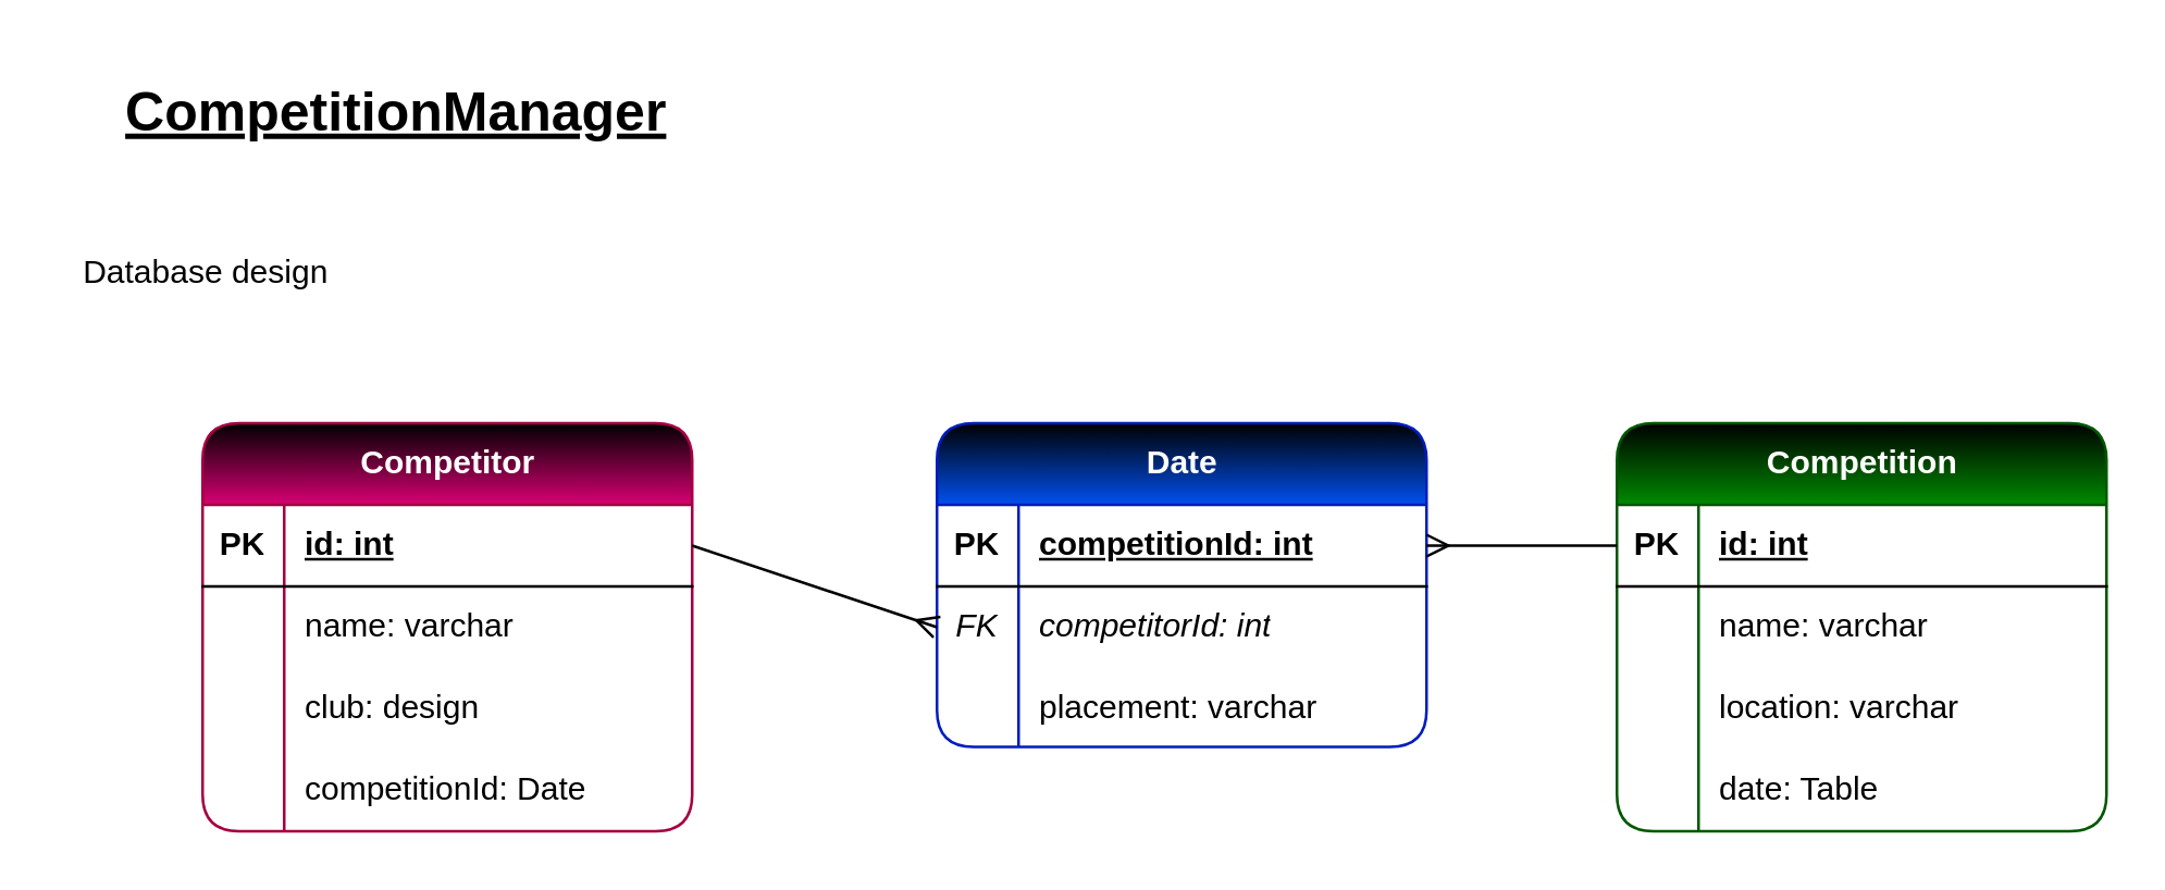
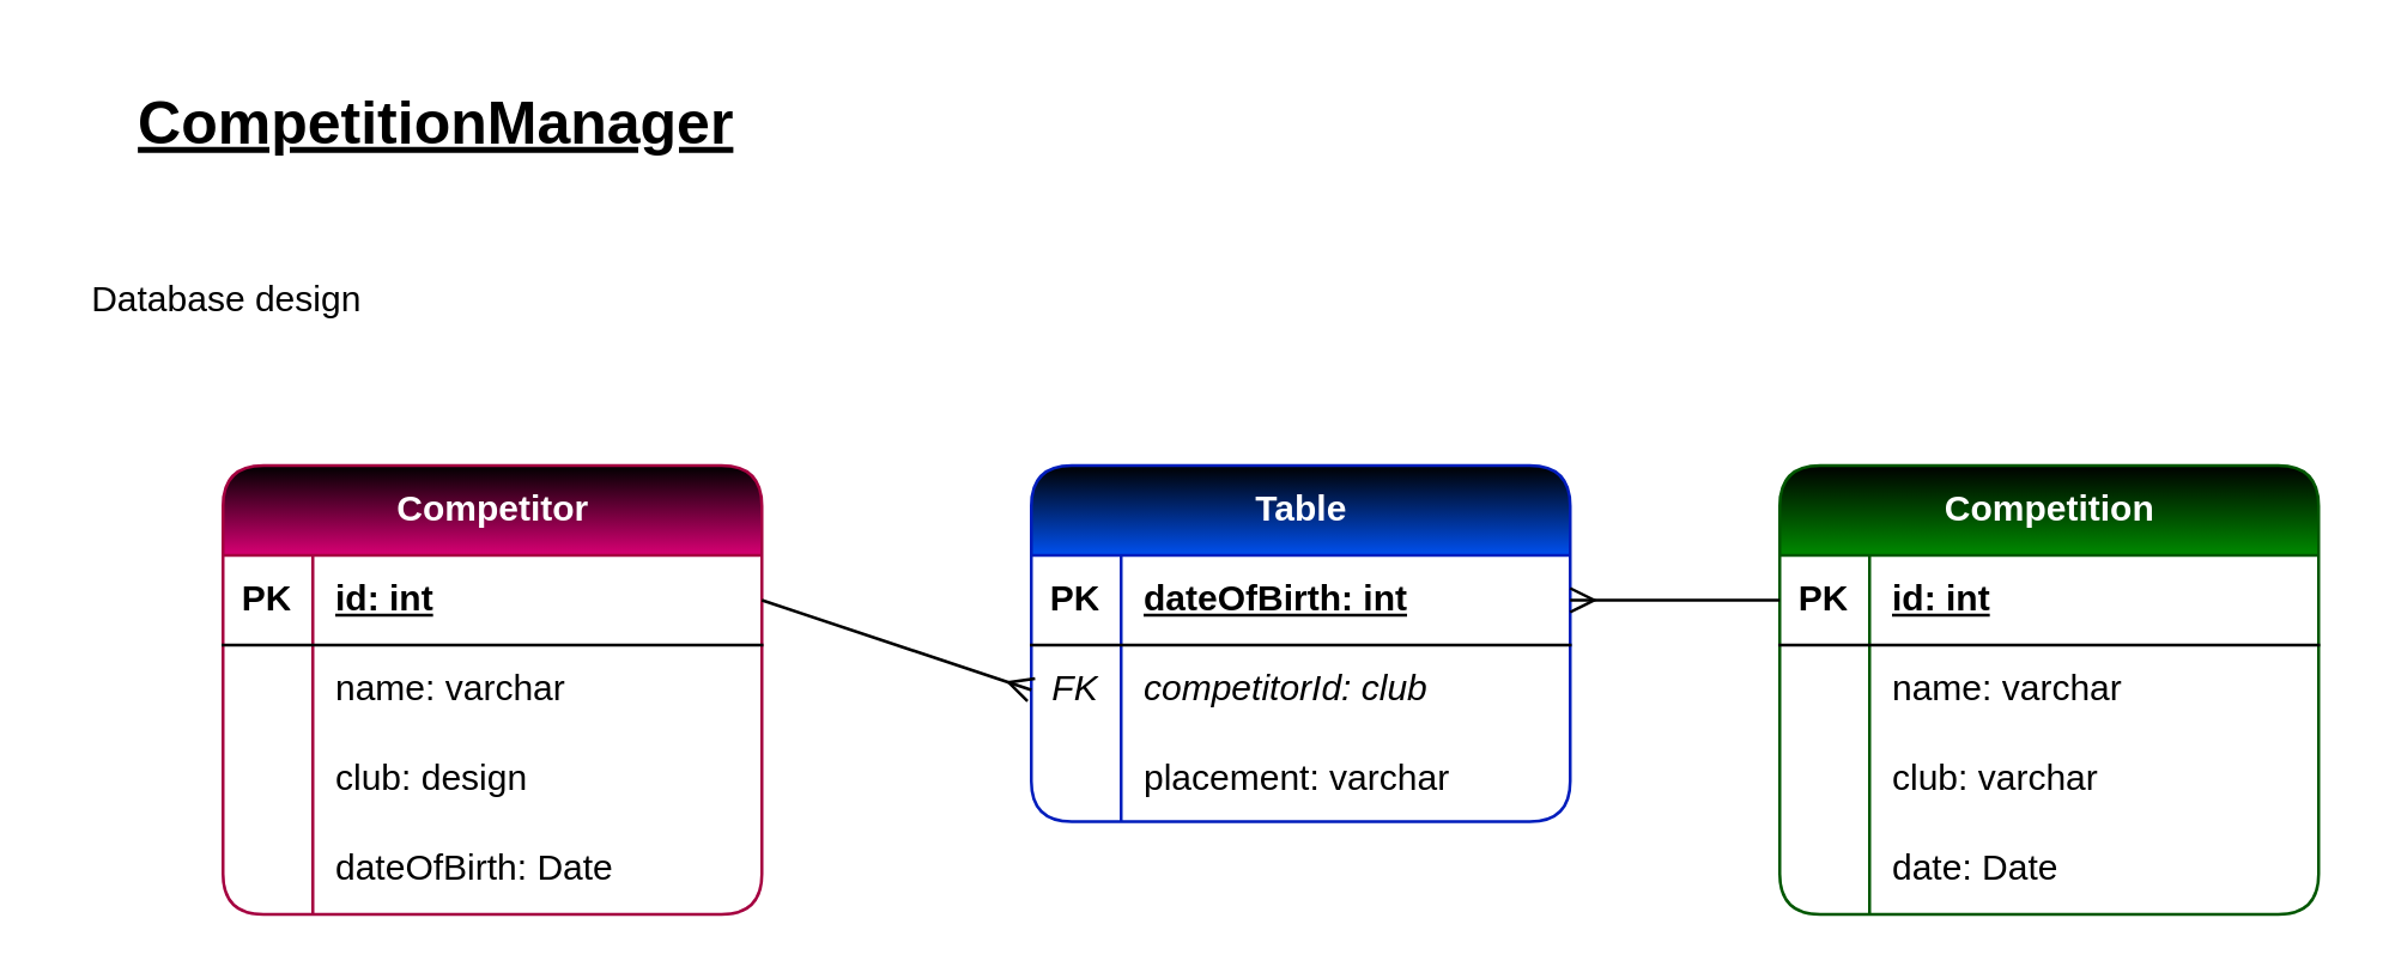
  <mxCell id="0" />
  <mxCell id="1" parent="0" />
  <mxCell id="2" value="CompetitionManager" style="text;html=1;align=center;verticalAlign=middle;resizable=0;points=[];autosize=1;strokeColor=none;fillColor=none;fontSize=20;rounded=1;fontStyle=5" parent="1" vertex="1"><mxGeometry x="35" y="20" width="220" height="40" as="geometry" /></mxCell>
  <mxCell id="3" value="Competitor" style="shape=table;startSize=30;container=1;collapsible=1;childLayout=tableLayout;fixedRows=1;rowLines=0;fontStyle=1;align=center;resizeLast=1;html=1;rounded=1;shadow=0;fillColor=#d80073;fontColor=#ffffff;strokeColor=#A50040;swimlaneFillColor=none;gradientColor=default;gradientDirection=north;" vertex="1" parent="1"><mxGeometry x="74" y="155" width="180" height="150" as="geometry" /></mxCell>
  <mxCell id="4" value="" style="shape=tableRow;horizontal=0;startSize=0;swimlaneHead=0;swimlaneBody=0;fillColor=none;collapsible=0;dropTarget=0;points=[[0,0.5],[1,0.5]];portConstraint=eastwest;top=0;left=0;right=0;bottom=1;" vertex="1" parent="3"><mxGeometry y="30" width="180" height="30" as="geometry" /></mxCell>
  <mxCell id="5" value="PK" style="shape=partialRectangle;connectable=0;fillColor=none;top=0;left=0;bottom=0;right=0;fontStyle=1;overflow=hidden;whiteSpace=wrap;html=1;" vertex="1" parent="4"><mxGeometry width="30" height="30" as="geometry"><mxRectangle width="30" height="30" as="alternateBounds" /></mxGeometry></mxCell>
  <mxCell id="6" value="id: int" style="shape=partialRectangle;connectable=0;fillColor=none;top=0;left=0;bottom=0;right=0;align=left;spacingLeft=6;fontStyle=5;overflow=hidden;whiteSpace=wrap;html=1;" vertex="1" parent="4"><mxGeometry x="30" width="150" height="30" as="geometry"><mxRectangle width="150" height="30" as="alternateBounds" /></mxGeometry></mxCell>
  <mxCell id="7" value="" style="shape=tableRow;horizontal=0;startSize=0;swimlaneHead=0;swimlaneBody=0;fillColor=none;collapsible=0;dropTarget=0;points=[[0,0.5],[1,0.5]];portConstraint=eastwest;top=0;left=0;right=0;bottom=0;" vertex="1" parent="3"><mxGeometry y="60" width="180" height="30" as="geometry" /></mxCell>
  <mxCell id="8" value="" style="shape=partialRectangle;connectable=0;fillColor=none;top=0;left=0;bottom=0;right=0;editable=1;overflow=hidden;whiteSpace=wrap;html=1;" vertex="1" parent="7"><mxGeometry width="30" height="30" as="geometry"><mxRectangle width="30" height="30" as="alternateBounds" /></mxGeometry></mxCell>
  <mxCell id="9" value="name: varchar" style="shape=partialRectangle;connectable=0;fillColor=none;top=0;left=0;bottom=0;right=0;align=left;spacingLeft=6;overflow=hidden;whiteSpace=wrap;html=1;" vertex="1" parent="7"><mxGeometry x="30" width="150" height="30" as="geometry"><mxRectangle width="150" height="30" as="alternateBounds" /></mxGeometry></mxCell>
  <mxCell id="10" value="" style="shape=tableRow;horizontal=0;startSize=0;swimlaneHead=0;swimlaneBody=0;fillColor=none;collapsible=0;dropTarget=0;points=[[0,0.5],[1,0.5]];portConstraint=eastwest;top=0;left=0;right=0;bottom=0;" vertex="1" parent="3"><mxGeometry y="90" width="180" height="30" as="geometry" /></mxCell>
  <mxCell id="11" value="" style="shape=partialRectangle;connectable=0;fillColor=none;top=0;left=0;bottom=0;right=0;editable=1;overflow=hidden;whiteSpace=wrap;html=1;" vertex="1" parent="10"><mxGeometry width="30" height="30" as="geometry"><mxRectangle width="30" height="30" as="alternateBounds" /></mxGeometry></mxCell>
  <mxCell id="12" value="club: design" style="shape=partialRectangle;connectable=0;fillColor=none;top=0;left=0;bottom=0;right=0;align=left;spacingLeft=6;overflow=hidden;whiteSpace=wrap;html=1;" vertex="1" parent="10"><mxGeometry x="30" width="150" height="30" as="geometry"><mxRectangle width="150" height="30" as="alternateBounds" /></mxGeometry></mxCell>
  <mxCell id="13" value="" style="shape=tableRow;horizontal=0;startSize=0;swimlaneHead=0;swimlaneBody=0;fillColor=none;collapsible=0;dropTarget=0;points=[[0,0.5],[1,0.5]];portConstraint=eastwest;top=0;left=0;right=0;bottom=0;" vertex="1" parent="3"><mxGeometry y="120" width="180" height="30" as="geometry" /></mxCell>
  <mxCell id="14" value="" style="shape=partialRectangle;connectable=0;fillColor=none;top=0;left=0;bottom=0;right=0;editable=1;overflow=hidden;whiteSpace=wrap;html=1;" vertex="1" parent="13"><mxGeometry width="30" height="30" as="geometry"><mxRectangle width="30" height="30" as="alternateBounds" /></mxGeometry></mxCell>
- <mxCell id="15" value="competitionId: Date" style="shape=partialRectangle;connectable=0;fillColor=none;top=0;left=0;bottom=0;right=0;align=left;spacingLeft=6;overflow=hidden;whiteSpace=wrap;html=1;" vertex="1" parent="13"><mxGeometry x="30" width="150" height="30" as="geometry"><mxRectangle width="150" height="30" as="alternateBounds" /></mxGeometry></mxCell>
- <mxCell id="16" value="Date" style="shape=table;startSize=30;container=1;collapsible=1;childLayout=tableLayout;fixedRows=1;rowLines=0;fontStyle=1;align=center;resizeLast=1;html=1;rounded=1;shadow=0;fillColor=#0050ef;fontColor=#ffffff;strokeColor=#001DBC;swimlaneFillColor=none;gradientColor=default;gradientDirection=north;" vertex="1" parent="1"><mxGeometry x="344" y="155" width="180" height="119" as="geometry" /></mxCell>
+ <mxCell id="15" value="dateOfBirth: Date" style="shape=partialRectangle;connectable=0;fillColor=none;top=0;left=0;bottom=0;right=0;align=left;spacingLeft=6;overflow=hidden;whiteSpace=wrap;html=1;" vertex="1" parent="13"><mxGeometry x="30" width="150" height="30" as="geometry"><mxRectangle width="150" height="30" as="alternateBounds" /></mxGeometry></mxCell>
+ <mxCell id="16" value="Table" style="shape=table;startSize=30;container=1;collapsible=1;childLayout=tableLayout;fixedRows=1;rowLines=0;fontStyle=1;align=center;resizeLast=1;html=1;rounded=1;shadow=0;fillColor=#0050ef;fontColor=#ffffff;strokeColor=#001DBC;swimlaneFillColor=none;gradientColor=default;gradientDirection=north;" vertex="1" parent="1"><mxGeometry x="344" y="155" width="180" height="119" as="geometry" /></mxCell>
  <mxCell id="17" value="" style="shape=tableRow;horizontal=0;startSize=0;swimlaneHead=0;swimlaneBody=0;fillColor=none;collapsible=0;dropTarget=0;points=[[0,0.5],[1,0.5]];portConstraint=eastwest;top=0;left=0;right=0;bottom=1;" vertex="1" parent="16"><mxGeometry y="30" width="180" height="30" as="geometry" /></mxCell>
  <mxCell id="18" value="PK" style="shape=partialRectangle;connectable=0;fillColor=none;top=0;left=0;bottom=0;right=0;fontStyle=1;overflow=hidden;whiteSpace=wrap;html=1;" vertex="1" parent="17"><mxGeometry width="30" height="30" as="geometry"><mxRectangle width="30" height="30" as="alternateBounds" /></mxGeometry></mxCell>
- <mxCell id="19" value="competitionId: int" style="shape=partialRectangle;connectable=0;fillColor=none;top=0;left=0;bottom=0;right=0;align=left;spacingLeft=6;fontStyle=5;overflow=hidden;whiteSpace=wrap;html=1;" vertex="1" parent="17"><mxGeometry x="30" width="150" height="30" as="geometry"><mxRectangle width="150" height="30" as="alternateBounds" /></mxGeometry></mxCell>
+ <mxCell id="19" value="dateOfBirth: int" style="shape=partialRectangle;connectable=0;fillColor=none;top=0;left=0;bottom=0;right=0;align=left;spacingLeft=6;fontStyle=5;overflow=hidden;whiteSpace=wrap;html=1;" vertex="1" parent="17"><mxGeometry x="30" width="150" height="30" as="geometry"><mxRectangle width="150" height="30" as="alternateBounds" /></mxGeometry></mxCell>
  <mxCell id="20" value="" style="shape=tableRow;horizontal=0;startSize=0;swimlaneHead=0;swimlaneBody=0;fillColor=none;collapsible=0;dropTarget=0;points=[[0,0.5],[1,0.5]];portConstraint=eastwest;top=0;left=0;right=0;bottom=0;" vertex="1" parent="16"><mxGeometry y="60" width="180" height="30" as="geometry" /></mxCell>
  <mxCell id="21" value="FK" style="shape=partialRectangle;connectable=0;fillColor=none;top=0;left=0;bottom=0;right=0;fontStyle=2;overflow=hidden;whiteSpace=wrap;html=1;" vertex="1" parent="20"><mxGeometry width="30" height="30" as="geometry"><mxRectangle width="30" height="30" as="alternateBounds" /></mxGeometry></mxCell>
- <mxCell id="22" value="competitorId: int" style="shape=partialRectangle;connectable=0;fillColor=none;top=0;left=0;bottom=0;right=0;align=left;spacingLeft=6;fontStyle=2;overflow=hidden;whiteSpace=wrap;html=1;" vertex="1" parent="20"><mxGeometry x="30" width="150" height="30" as="geometry"><mxRectangle width="150" height="30" as="alternateBounds" /></mxGeometry></mxCell>
+ <mxCell id="22" value="competitorId: club" style="shape=partialRectangle;connectable=0;fillColor=none;top=0;left=0;bottom=0;right=0;align=left;spacingLeft=6;fontStyle=2;overflow=hidden;whiteSpace=wrap;html=1;" vertex="1" parent="20"><mxGeometry x="30" width="150" height="30" as="geometry"><mxRectangle width="150" height="30" as="alternateBounds" /></mxGeometry></mxCell>
  <mxCell id="23" value="" style="shape=tableRow;horizontal=0;startSize=0;swimlaneHead=0;swimlaneBody=0;fillColor=none;collapsible=0;dropTarget=0;points=[[0,0.5],[1,0.5]];portConstraint=eastwest;top=0;left=0;right=0;bottom=0;" vertex="1" parent="16"><mxGeometry y="90" width="180" height="29" as="geometry" /></mxCell>
  <mxCell id="24" value="" style="shape=partialRectangle;connectable=0;fillColor=none;top=0;left=0;bottom=0;right=0;editable=1;overflow=hidden;whiteSpace=wrap;html=1;" vertex="1" parent="23"><mxGeometry width="30" height="29" as="geometry"><mxRectangle width="30" height="29" as="alternateBounds" /></mxGeometry></mxCell>
  <mxCell id="25" value="placement: varchar" style="shape=partialRectangle;connectable=0;fillColor=none;top=0;left=0;bottom=0;right=0;align=left;spacingLeft=6;overflow=hidden;whiteSpace=wrap;html=1;" vertex="1" parent="23"><mxGeometry x="30" width="150" height="29" as="geometry"><mxRectangle width="150" height="29" as="alternateBounds" /></mxGeometry></mxCell>
  <mxCell id="26" value="Competition" style="shape=table;startSize=30;container=1;collapsible=1;childLayout=tableLayout;fixedRows=1;rowLines=0;fontStyle=1;align=center;resizeLast=1;html=1;rounded=1;shadow=0;fillColor=#008a00;fontColor=#ffffff;strokeColor=#005700;swimlaneFillColor=none;gradientColor=default;gradientDirection=north;" vertex="1" parent="1"><mxGeometry x="594" y="155" width="180" height="150" as="geometry" /></mxCell>
  <mxCell id="27" value="" style="shape=tableRow;horizontal=0;startSize=0;swimlaneHead=0;swimlaneBody=0;fillColor=none;collapsible=0;dropTarget=0;points=[[0,0.5],[1,0.5]];portConstraint=eastwest;top=0;left=0;right=0;bottom=1;" vertex="1" parent="26"><mxGeometry y="30" width="180" height="30" as="geometry" /></mxCell>
  <mxCell id="28" value="PK" style="shape=partialRectangle;connectable=0;fillColor=none;top=0;left=0;bottom=0;right=0;fontStyle=1;overflow=hidden;whiteSpace=wrap;html=1;" vertex="1" parent="27"><mxGeometry width="30" height="30" as="geometry"><mxRectangle width="30" height="30" as="alternateBounds" /></mxGeometry></mxCell>
  <mxCell id="29" value="id: int" style="shape=partialRectangle;connectable=0;fillColor=none;top=0;left=0;bottom=0;right=0;align=left;spacingLeft=6;fontStyle=5;overflow=hidden;whiteSpace=wrap;html=1;" vertex="1" parent="27"><mxGeometry x="30" width="150" height="30" as="geometry"><mxRectangle width="150" height="30" as="alternateBounds" /></mxGeometry></mxCell>
  <mxCell id="30" value="" style="shape=tableRow;horizontal=0;startSize=0;swimlaneHead=0;swimlaneBody=0;fillColor=none;collapsible=0;dropTarget=0;points=[[0,0.5],[1,0.5]];portConstraint=eastwest;top=0;left=0;right=0;bottom=0;" vertex="1" parent="26"><mxGeometry y="60" width="180" height="30" as="geometry" /></mxCell>
  <mxCell id="31" value="" style="shape=partialRectangle;connectable=0;fillColor=none;top=0;left=0;bottom=0;right=0;editable=1;overflow=hidden;whiteSpace=wrap;html=1;" vertex="1" parent="30"><mxGeometry width="30" height="30" as="geometry"><mxRectangle width="30" height="30" as="alternateBounds" /></mxGeometry></mxCell>
  <mxCell id="32" value="name: varchar" style="shape=partialRectangle;connectable=0;fillColor=none;top=0;left=0;bottom=0;right=0;align=left;spacingLeft=6;overflow=hidden;whiteSpace=wrap;html=1;" vertex="1" parent="30"><mxGeometry x="30" width="150" height="30" as="geometry"><mxRectangle width="150" height="30" as="alternateBounds" /></mxGeometry></mxCell>
  <mxCell id="33" value="" style="shape=tableRow;horizontal=0;startSize=0;swimlaneHead=0;swimlaneBody=0;fillColor=none;collapsible=0;dropTarget=0;points=[[0,0.5],[1,0.5]];portConstraint=eastwest;top=0;left=0;right=0;bottom=0;" vertex="1" parent="26"><mxGeometry y="90" width="180" height="30" as="geometry" /></mxCell>
  <mxCell id="34" value="" style="shape=partialRectangle;connectable=0;fillColor=none;top=0;left=0;bottom=0;right=0;editable=1;overflow=hidden;whiteSpace=wrap;html=1;" vertex="1" parent="33"><mxGeometry width="30" height="30" as="geometry"><mxRectangle width="30" height="30" as="alternateBounds" /></mxGeometry></mxCell>
- <mxCell id="35" value="location: varchar" style="shape=partialRectangle;connectable=0;fillColor=none;top=0;left=0;bottom=0;right=0;align=left;spacingLeft=6;overflow=hidden;whiteSpace=wrap;html=1;" vertex="1" parent="33"><mxGeometry x="30" width="150" height="30" as="geometry"><mxRectangle width="150" height="30" as="alternateBounds" /></mxGeometry></mxCell>
+ <mxCell id="35" value="club: varchar" style="shape=partialRectangle;connectable=0;fillColor=none;top=0;left=0;bottom=0;right=0;align=left;spacingLeft=6;overflow=hidden;whiteSpace=wrap;html=1;" vertex="1" parent="33"><mxGeometry x="30" width="150" height="30" as="geometry"><mxRectangle width="150" height="30" as="alternateBounds" /></mxGeometry></mxCell>
  <mxCell id="36" value="" style="shape=tableRow;horizontal=0;startSize=0;swimlaneHead=0;swimlaneBody=0;fillColor=none;collapsible=0;dropTarget=0;points=[[0,0.5],[1,0.5]];portConstraint=eastwest;top=0;left=0;right=0;bottom=0;" vertex="1" parent="26"><mxGeometry y="120" width="180" height="30" as="geometry" /></mxCell>
  <mxCell id="37" value="" style="shape=partialRectangle;connectable=0;fillColor=none;top=0;left=0;bottom=0;right=0;editable=1;overflow=hidden;whiteSpace=wrap;html=1;" vertex="1" parent="36"><mxGeometry width="30" height="30" as="geometry"><mxRectangle width="30" height="30" as="alternateBounds" /></mxGeometry></mxCell>
- <mxCell id="38" value="date: Table" style="shape=partialRectangle;connectable=0;fillColor=none;top=0;left=0;bottom=0;right=0;align=left;spacingLeft=6;overflow=hidden;whiteSpace=wrap;html=1;" vertex="1" parent="36"><mxGeometry x="30" width="150" height="30" as="geometry"><mxRectangle width="150" height="30" as="alternateBounds" /></mxGeometry></mxCell>
+ <mxCell id="38" value="date: Date" style="shape=partialRectangle;connectable=0;fillColor=none;top=0;left=0;bottom=0;right=0;align=left;spacingLeft=6;overflow=hidden;whiteSpace=wrap;html=1;" vertex="1" parent="36"><mxGeometry x="30" width="150" height="30" as="geometry"><mxRectangle width="150" height="30" as="alternateBounds" /></mxGeometry></mxCell>
  <mxCell id="39" value="" style="fontSize=12;html=1;endArrow=ERmany;entryX=0;entryY=0.5;entryDx=0;entryDy=0;curved=1;exitX=1;exitY=0.5;exitDx=0;exitDy=0;" edge="1" parent="1" source="4" target="20"><mxGeometry width="100" height="100" relative="1" as="geometry"><mxPoint x="324" y="285" as="sourcePoint" /><mxPoint x="424" y="185" as="targetPoint" /></mxGeometry></mxCell>
  <mxCell id="40" value="" style="fontSize=12;html=1;endArrow=ERmany;entryX=1;entryY=0.5;entryDx=0;entryDy=0;curved=1;exitX=0;exitY=0.5;exitDx=0;exitDy=0;" edge="1" parent="1" source="27" target="17"><mxGeometry width="100" height="100" relative="1" as="geometry"><mxPoint x="554" y="395" as="sourcePoint" /><mxPoint x="634" y="426" as="targetPoint" /></mxGeometry></mxCell>
  <mxCell id="41" value="Database design" style="text;html=1;align=center;verticalAlign=middle;resizable=0;points=[];autosize=1;strokeColor=none;fillColor=none;" vertex="1" parent="1"><mxGeometry x="20" y="85" width="110" height="30" as="geometry" /></mxCell>
